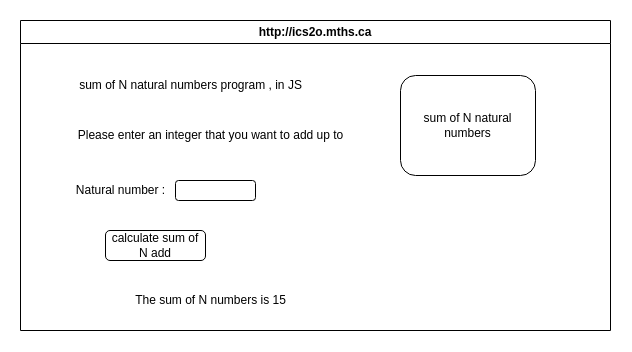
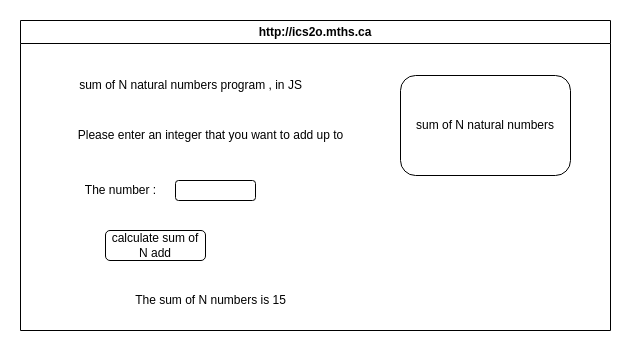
  <mxCell id="0" />
  <mxCell id="1" parent="0" />
  <mxCell id="2" value="http://ics2o.mths.ca" style="swimlane;whiteSpace=wrap;html=1;" parent="1" vertex="1"><mxGeometry x="20" y="20" width="590" height="310" as="geometry" /></mxCell>
  <mxCell id="3" value="sum of N natural numbers program , in JS" style="text;html=1;align=center;verticalAlign=middle;resizable=0;points=[];autosize=1;strokeColor=none;fillColor=none;" vertex="1" parent="2"><mxGeometry x="45" y="50" width="250" height="30" as="geometry" /></mxCell>
  <mxCell id="4" value="Please enter an integer that you want to add up to" style="text;html=1;align=center;verticalAlign=middle;resizable=0;points=[];autosize=1;strokeColor=none;fillColor=none;" vertex="1" parent="2"><mxGeometry x="45" y="100" width="290" height="30" as="geometry" /></mxCell>
- <mxCell id="5" value="Natural number :" style="text;html=1;align=center;verticalAlign=middle;resizable=0;points=[];autosize=1;strokeColor=none;fillColor=none;" vertex="1" parent="2"><mxGeometry x="45" y="155" width="110" height="30" as="geometry" /></mxCell>
+ <mxCell id="5" value="The number :" style="text;html=1;align=center;verticalAlign=middle;resizable=0;points=[];autosize=1;strokeColor=none;fillColor=none;" vertex="1" parent="2"><mxGeometry x="45" y="155" width="110" height="30" as="geometry" /></mxCell>
  <mxCell id="6" value="" style="rounded=1;whiteSpace=wrap;html=1;" vertex="1" parent="2"><mxGeometry x="155" y="160" width="80" height="20" as="geometry" /></mxCell>
- <mxCell id="7" value="sum of N natural numbers" style="rounded=1;whiteSpace=wrap;html=1;" vertex="1" parent="2"><mxGeometry x="380" y="55" width="135" height="100" as="geometry" /></mxCell>
+ <mxCell id="7" value="sum of N natural numbers" style="rounded=1;whiteSpace=wrap;html=1;" vertex="1" parent="2"><mxGeometry x="380" y="55" width="170" height="100" as="geometry" /></mxCell>
  <mxCell id="8" value="calculate sum of N add" style="rounded=1;whiteSpace=wrap;html=1;" vertex="1" parent="2"><mxGeometry x="85" y="210" width="100" height="30" as="geometry" /></mxCell>
  <mxCell id="9" value="The sum of N numbers is 15" style="text;html=1;align=center;verticalAlign=middle;resizable=0;points=[];autosize=1;strokeColor=none;fillColor=none;" vertex="1" parent="2"><mxGeometry x="100" y="265" width="180" height="30" as="geometry" /></mxCell>
